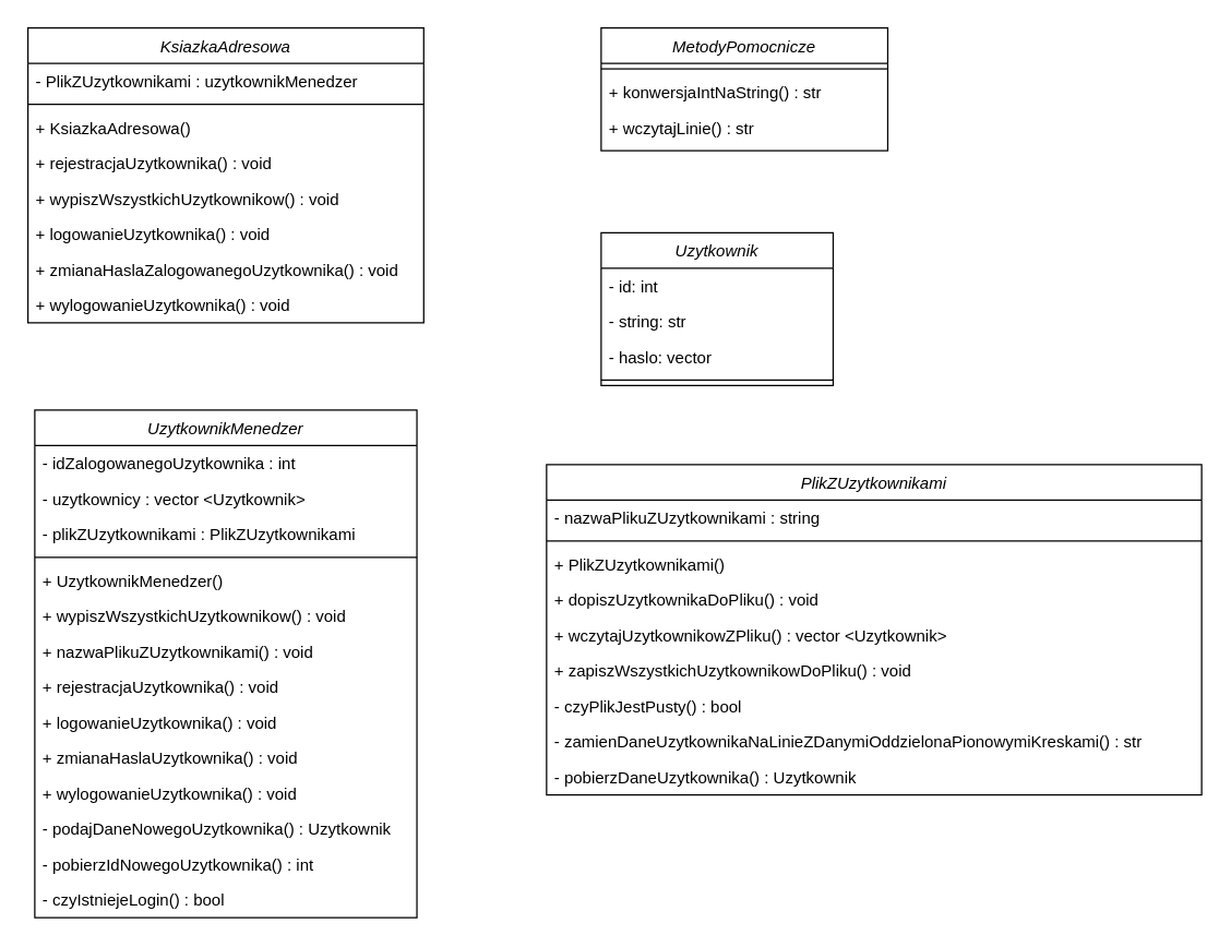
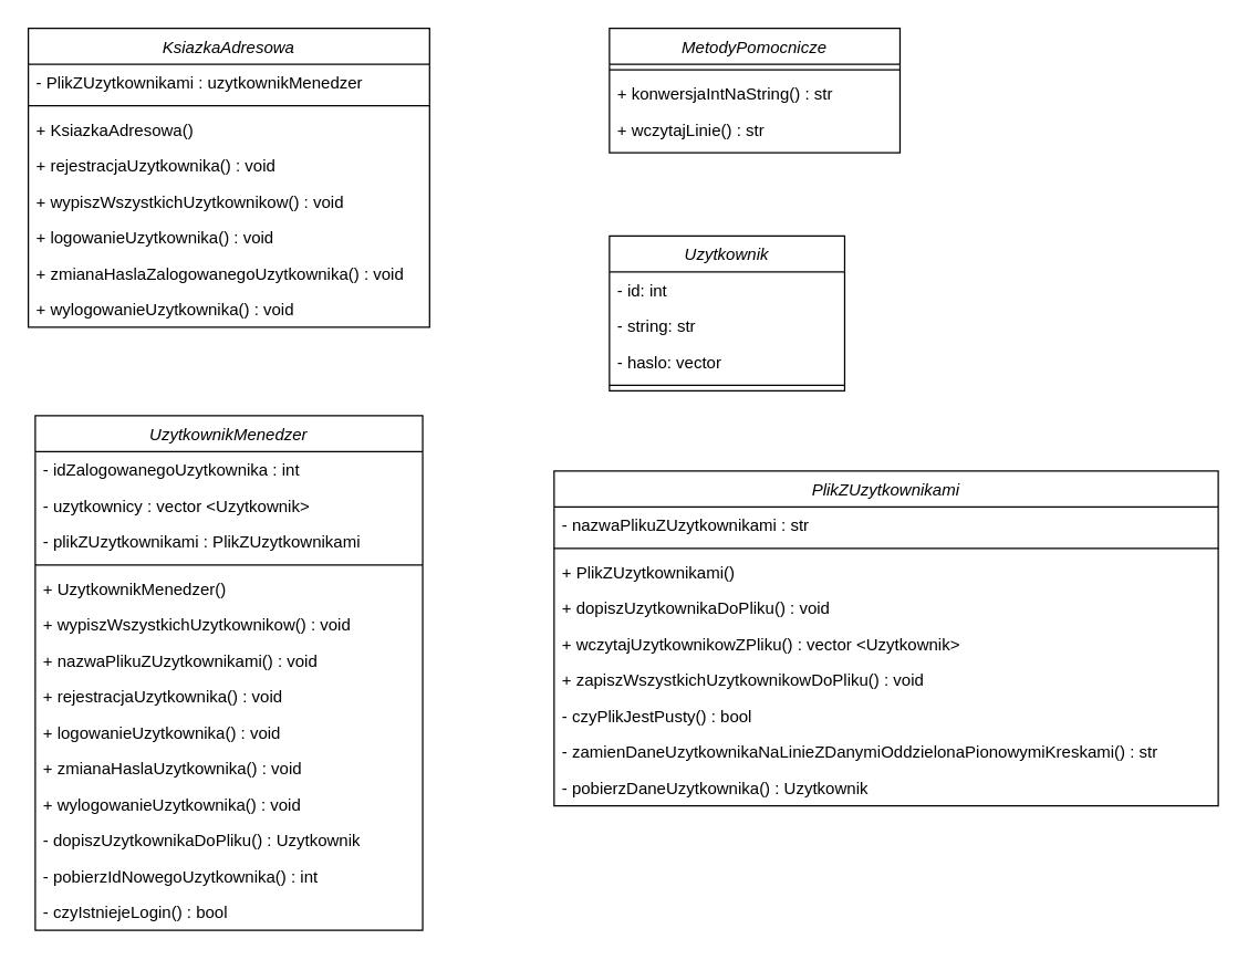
  <mxCell id="0" />
  <mxCell id="1" parent="0" />
  <mxCell id="2" value="KsiazkaAdresowa" style="swimlane;fontStyle=2;align=center;verticalAlign=top;childLayout=stackLayout;horizontal=1;startSize=26;horizontalStack=0;resizeParent=1;resizeLast=0;collapsible=1;marginBottom=0;rounded=0;shadow=0;strokeWidth=1;" parent="1" vertex="1"><mxGeometry x="20" y="20" width="290" height="216" as="geometry"><mxRectangle x="230" y="140" width="160" height="26" as="alternateBounds" /></mxGeometry></mxCell>
  <mxCell id="3" value="- PlikZUzytkownikami : uzytkownikMenedzer" style="text;align=left;verticalAlign=top;spacingLeft=4;spacingRight=4;overflow=hidden;rotatable=0;points=[[0,0.5],[1,0.5]];portConstraint=eastwest;rounded=0;shadow=0;html=0;" parent="2" vertex="1"><mxGeometry y="26" width="290" height="26" as="geometry" /></mxCell>
  <mxCell id="4" value="" style="line;html=1;strokeWidth=1;align=left;verticalAlign=middle;spacingTop=-1;spacingLeft=3;spacingRight=3;rotatable=0;labelPosition=right;points=[];portConstraint=eastwest;" parent="2" vertex="1"><mxGeometry y="52" width="290" height="8" as="geometry" /></mxCell>
  <mxCell id="5" value="+ KsiazkaAdresowa()" style="text;align=left;verticalAlign=top;spacingLeft=4;spacingRight=4;overflow=hidden;rotatable=0;points=[[0,0.5],[1,0.5]];portConstraint=eastwest;" parent="2" vertex="1"><mxGeometry y="60" width="290" height="26" as="geometry" /></mxCell>
  <mxCell id="6" value="+ rejestracjaUzytkownika() : void" style="text;align=left;verticalAlign=top;spacingLeft=4;spacingRight=4;overflow=hidden;rotatable=0;points=[[0,0.5],[1,0.5]];portConstraint=eastwest;" parent="2" vertex="1"><mxGeometry y="86" width="290" height="26" as="geometry" /></mxCell>
  <mxCell id="7" value="+ wypiszWszystkichUzytkownikow() : void" style="text;align=left;verticalAlign=top;spacingLeft=4;spacingRight=4;overflow=hidden;rotatable=0;points=[[0,0.5],[1,0.5]];portConstraint=eastwest;" parent="2" vertex="1"><mxGeometry y="112" width="290" height="26" as="geometry" /></mxCell>
  <mxCell id="8" value="+ logowanieUzytkownika() : void" style="text;align=left;verticalAlign=top;spacingLeft=4;spacingRight=4;overflow=hidden;rotatable=0;points=[[0,0.5],[1,0.5]];portConstraint=eastwest;" vertex="1" parent="2"><mxGeometry y="138" width="290" height="26" as="geometry" /></mxCell>
  <mxCell id="9" value="+ zmianaHaslaZalogowanegoUzytkownika() : void" style="text;align=left;verticalAlign=top;spacingLeft=4;spacingRight=4;overflow=hidden;rotatable=0;points=[[0,0.5],[1,0.5]];portConstraint=eastwest;" vertex="1" parent="2"><mxGeometry y="164" width="290" height="26" as="geometry" /></mxCell>
  <mxCell id="10" value="+ wylogowanieUzytkownika() : void" style="text;align=left;verticalAlign=top;spacingLeft=4;spacingRight=4;overflow=hidden;rotatable=0;points=[[0,0.5],[1,0.5]];portConstraint=eastwest;" parent="2" vertex="1"><mxGeometry y="190" width="290" height="26" as="geometry" /></mxCell>
  <mxCell id="11" value="Uzytkownik" style="swimlane;fontStyle=2;align=center;verticalAlign=top;childLayout=stackLayout;horizontal=1;startSize=26;horizontalStack=0;resizeParent=1;resizeLast=0;collapsible=1;marginBottom=0;rounded=0;shadow=0;strokeWidth=1;" parent="1" vertex="1"><mxGeometry x="440" y="170" width="170" height="112" as="geometry"><mxRectangle x="230" y="140" width="160" height="26" as="alternateBounds" /></mxGeometry></mxCell>
  <mxCell id="12" value="- id: int" style="text;align=left;verticalAlign=top;spacingLeft=4;spacingRight=4;overflow=hidden;rotatable=0;points=[[0,0.5],[1,0.5]];portConstraint=eastwest;" parent="11" vertex="1"><mxGeometry y="26" width="170" height="26" as="geometry" /></mxCell>
  <mxCell id="13" value="- string: str" style="text;align=left;verticalAlign=top;spacingLeft=4;spacingRight=4;overflow=hidden;rotatable=0;points=[[0,0.5],[1,0.5]];portConstraint=eastwest;rounded=0;shadow=0;html=0;" parent="11" vertex="1"><mxGeometry y="52" width="170" height="26" as="geometry" /></mxCell>
  <mxCell id="14" value="- haslo: vector" style="text;align=left;verticalAlign=top;spacingLeft=4;spacingRight=4;overflow=hidden;rotatable=0;points=[[0,0.5],[1,0.5]];portConstraint=eastwest;rounded=0;shadow=0;html=0;" parent="11" vertex="1"><mxGeometry y="78" width="170" height="26" as="geometry" /></mxCell>
  <mxCell id="15" value="" style="line;html=1;strokeWidth=1;align=left;verticalAlign=middle;spacingTop=-1;spacingLeft=3;spacingRight=3;rotatable=0;labelPosition=right;points=[];portConstraint=eastwest;" parent="11" vertex="1"><mxGeometry y="104" width="170" height="8" as="geometry" /></mxCell>
  <mxCell id="16" value="UzytkownikMenedzer" style="swimlane;fontStyle=2;align=center;verticalAlign=top;childLayout=stackLayout;horizontal=1;startSize=26;horizontalStack=0;resizeParent=1;resizeLast=0;collapsible=1;marginBottom=0;rounded=0;shadow=0;strokeWidth=1;" parent="1" vertex="1"><mxGeometry x="25" y="300" width="280" height="372" as="geometry"><mxRectangle x="230" y="140" width="160" height="26" as="alternateBounds" /></mxGeometry></mxCell>
  <mxCell id="17" value="- idZalogowanegoUzytkownika : int" style="text;align=left;verticalAlign=top;spacingLeft=4;spacingRight=4;overflow=hidden;rotatable=0;points=[[0,0.5],[1,0.5]];portConstraint=eastwest;" parent="16" vertex="1"><mxGeometry y="26" width="280" height="26" as="geometry" /></mxCell>
  <mxCell id="18" value="- uzytkownicy : vector &lt;Uzytkownik&gt;" style="text;align=left;verticalAlign=top;spacingLeft=4;spacingRight=4;overflow=hidden;rotatable=0;points=[[0,0.5],[1,0.5]];portConstraint=eastwest;rounded=0;shadow=0;html=0;" parent="16" vertex="1"><mxGeometry y="52" width="280" height="26" as="geometry" /></mxCell>
  <mxCell id="19" value="- plikZUzytkownikami : PlikZUzytkownikami" style="text;align=left;verticalAlign=top;spacingLeft=4;spacingRight=4;overflow=hidden;rotatable=0;points=[[0,0.5],[1,0.5]];portConstraint=eastwest;rounded=0;shadow=0;html=0;" parent="16" vertex="1"><mxGeometry y="78" width="280" height="26" as="geometry" /></mxCell>
  <mxCell id="20" value="" style="line;html=1;strokeWidth=1;align=left;verticalAlign=middle;spacingTop=-1;spacingLeft=3;spacingRight=3;rotatable=0;labelPosition=right;points=[];portConstraint=eastwest;" parent="16" vertex="1"><mxGeometry y="104" width="280" height="8" as="geometry" /></mxCell>
  <mxCell id="21" value="+ UzytkownikMenedzer()" style="text;align=left;verticalAlign=top;spacingLeft=4;spacingRight=4;overflow=hidden;rotatable=0;points=[[0,0.5],[1,0.5]];portConstraint=eastwest;" parent="16" vertex="1"><mxGeometry y="112" width="280" height="26" as="geometry" /></mxCell>
  <mxCell id="22" value="+ wypiszWszystkichUzytkownikow() : void" style="text;align=left;verticalAlign=top;spacingLeft=4;spacingRight=4;overflow=hidden;rotatable=0;points=[[0,0.5],[1,0.5]];portConstraint=eastwest;" parent="16" vertex="1"><mxGeometry y="138" width="280" height="26" as="geometry" /></mxCell>
  <mxCell id="23" value="+ nazwaPlikuZUzytkownikami() : void" style="text;align=left;verticalAlign=top;spacingLeft=4;spacingRight=4;overflow=hidden;rotatable=0;points=[[0,0.5],[1,0.5]];portConstraint=eastwest;" parent="16" vertex="1"><mxGeometry y="164" width="280" height="26" as="geometry" /></mxCell>
  <mxCell id="24" value="+ rejestracjaUzytkownika() : void" style="text;align=left;verticalAlign=top;spacingLeft=4;spacingRight=4;overflow=hidden;rotatable=0;points=[[0,0.5],[1,0.5]];portConstraint=eastwest;" vertex="1" parent="16"><mxGeometry y="190" width="280" height="26" as="geometry" /></mxCell>
  <mxCell id="25" value="+ logowanieUzytkownika() : void" style="text;align=left;verticalAlign=top;spacingLeft=4;spacingRight=4;overflow=hidden;rotatable=0;points=[[0,0.5],[1,0.5]];portConstraint=eastwest;" vertex="1" parent="16"><mxGeometry y="216" width="280" height="26" as="geometry" /></mxCell>
  <mxCell id="26" value="+ zmianaHaslaUzytkownika() : void" style="text;align=left;verticalAlign=top;spacingLeft=4;spacingRight=4;overflow=hidden;rotatable=0;points=[[0,0.5],[1,0.5]];portConstraint=eastwest;" vertex="1" parent="16"><mxGeometry y="242" width="280" height="26" as="geometry" /></mxCell>
  <mxCell id="27" value="+ wylogowanieUzytkownika() : void" style="text;align=left;verticalAlign=top;spacingLeft=4;spacingRight=4;overflow=hidden;rotatable=0;points=[[0,0.5],[1,0.5]];portConstraint=eastwest;" parent="16" vertex="1"><mxGeometry y="268" width="280" height="26" as="geometry" /></mxCell>
- <mxCell id="28" value="- podajDaneNowegoUzytkownika() : Uzytkownik" style="text;align=left;verticalAlign=top;spacingLeft=4;spacingRight=4;overflow=hidden;rotatable=0;points=[[0,0.5],[1,0.5]];portConstraint=eastwest;" parent="16" vertex="1"><mxGeometry y="294" width="280" height="26" as="geometry" /></mxCell>
+ <mxCell id="28" value="- dopiszUzytkownikaDoPliku() : Uzytkownik" style="text;align=left;verticalAlign=top;spacingLeft=4;spacingRight=4;overflow=hidden;rotatable=0;points=[[0,0.5],[1,0.5]];portConstraint=eastwest;" parent="16" vertex="1"><mxGeometry y="294" width="280" height="26" as="geometry" /></mxCell>
  <mxCell id="29" value="- pobierzIdNowegoUzytkownika() : int" style="text;align=left;verticalAlign=top;spacingLeft=4;spacingRight=4;overflow=hidden;rotatable=0;points=[[0,0.5],[1,0.5]];portConstraint=eastwest;" parent="16" vertex="1"><mxGeometry y="320" width="280" height="26" as="geometry" /></mxCell>
  <mxCell id="30" value="- czyIstniejeLogin() : bool" style="text;align=left;verticalAlign=top;spacingLeft=4;spacingRight=4;overflow=hidden;rotatable=0;points=[[0,0.5],[1,0.5]];portConstraint=eastwest;" parent="16" vertex="1"><mxGeometry y="346" width="280" height="26" as="geometry" /></mxCell>
  <mxCell id="31" value="PlikZUzytkownikami" style="swimlane;fontStyle=2;align=center;verticalAlign=top;childLayout=stackLayout;horizontal=1;startSize=26;horizontalStack=0;resizeParent=1;resizeLast=0;collapsible=1;marginBottom=0;rounded=0;shadow=0;strokeWidth=1;" parent="1" vertex="1"><mxGeometry x="400" y="340" width="480" height="242" as="geometry"><mxRectangle x="230" y="140" width="160" height="26" as="alternateBounds" /></mxGeometry></mxCell>
- <mxCell id="32" value="- nazwaPlikuZUzytkownikami : string" style="text;align=left;verticalAlign=top;spacingLeft=4;spacingRight=4;overflow=hidden;rotatable=0;points=[[0,0.5],[1,0.5]];portConstraint=eastwest;rounded=0;shadow=0;html=0;" parent="31" vertex="1"><mxGeometry y="26" width="480" height="26" as="geometry" /></mxCell>
+ <mxCell id="32" value="- nazwaPlikuZUzytkownikami : str" style="text;align=left;verticalAlign=top;spacingLeft=4;spacingRight=4;overflow=hidden;rotatable=0;points=[[0,0.5],[1,0.5]];portConstraint=eastwest;rounded=0;shadow=0;html=0;" parent="31" vertex="1"><mxGeometry y="26" width="480" height="26" as="geometry" /></mxCell>
  <mxCell id="33" value="" style="line;html=1;strokeWidth=1;align=left;verticalAlign=middle;spacingTop=-1;spacingLeft=3;spacingRight=3;rotatable=0;labelPosition=right;points=[];portConstraint=eastwest;" parent="31" vertex="1"><mxGeometry y="52" width="480" height="8" as="geometry" /></mxCell>
  <mxCell id="34" value="+ PlikZUzytkownikami()" style="text;align=left;verticalAlign=top;spacingLeft=4;spacingRight=4;overflow=hidden;rotatable=0;points=[[0,0.5],[1,0.5]];portConstraint=eastwest;" parent="31" vertex="1"><mxGeometry y="60" width="480" height="26" as="geometry" /></mxCell>
  <mxCell id="35" value="+ dopiszUzytkownikaDoPliku() : void" style="text;align=left;verticalAlign=top;spacingLeft=4;spacingRight=4;overflow=hidden;rotatable=0;points=[[0,0.5],[1,0.5]];portConstraint=eastwest;" parent="31" vertex="1"><mxGeometry y="86" width="480" height="26" as="geometry" /></mxCell>
  <mxCell id="36" value="+ wczytajUzytkownikowZPliku() : vector &lt;Uzytkownik&gt;" style="text;align=left;verticalAlign=top;spacingLeft=4;spacingRight=4;overflow=hidden;rotatable=0;points=[[0,0.5],[1,0.5]];portConstraint=eastwest;" vertex="1" parent="31"><mxGeometry y="112" width="480" height="26" as="geometry" /></mxCell>
  <mxCell id="37" value="+ zapiszWszystkichUzytkownikowDoPliku() : void" style="text;align=left;verticalAlign=top;spacingLeft=4;spacingRight=4;overflow=hidden;rotatable=0;points=[[0,0.5],[1,0.5]];portConstraint=eastwest;" parent="31" vertex="1"><mxGeometry y="138" width="480" height="26" as="geometry" /></mxCell>
  <mxCell id="38" value="- czyPlikJestPusty() : bool" style="text;align=left;verticalAlign=top;spacingLeft=4;spacingRight=4;overflow=hidden;rotatable=0;points=[[0,0.5],[1,0.5]];portConstraint=eastwest;" parent="31" vertex="1"><mxGeometry y="164" width="480" height="26" as="geometry" /></mxCell>
  <mxCell id="39" value="- zamienDaneUzytkownikaNaLinieZDanymiOddzielonaPionowymiKreskami() : str" style="text;align=left;verticalAlign=top;spacingLeft=4;spacingRight=4;overflow=hidden;rotatable=0;points=[[0,0.5],[1,0.5]];portConstraint=eastwest;" parent="31" vertex="1"><mxGeometry y="190" width="480" height="26" as="geometry" /></mxCell>
  <mxCell id="40" value="- pobierzDaneUzytkownika() : Uzytkownik" style="text;align=left;verticalAlign=top;spacingLeft=4;spacingRight=4;overflow=hidden;rotatable=0;points=[[0,0.5],[1,0.5]];portConstraint=eastwest;" parent="31" vertex="1"><mxGeometry y="216" width="480" height="26" as="geometry" /></mxCell>
  <mxCell id="41" value="MetodyPomocnicze" style="swimlane;fontStyle=2;align=center;verticalAlign=top;childLayout=stackLayout;horizontal=1;startSize=26;horizontalStack=0;resizeParent=1;resizeLast=0;collapsible=1;marginBottom=0;rounded=0;shadow=0;strokeWidth=1;" parent="1" vertex="1"><mxGeometry x="440" y="20" width="210" height="90" as="geometry"><mxRectangle x="230" y="140" width="160" height="26" as="alternateBounds" /></mxGeometry></mxCell>
  <mxCell id="42" value="" style="line;html=1;strokeWidth=1;align=left;verticalAlign=middle;spacingTop=-1;spacingLeft=3;spacingRight=3;rotatable=0;labelPosition=right;points=[];portConstraint=eastwest;" parent="41" vertex="1"><mxGeometry y="26" width="210" height="8" as="geometry" /></mxCell>
  <mxCell id="43" value="+ konwersjaIntNaString() : str" style="text;align=left;verticalAlign=top;spacingLeft=4;spacingRight=4;overflow=hidden;rotatable=0;points=[[0,0.5],[1,0.5]];portConstraint=eastwest;" vertex="1" parent="41"><mxGeometry y="34" width="210" height="26" as="geometry" /></mxCell>
  <mxCell id="44" value="+ wczytajLinie() : str" style="text;align=left;verticalAlign=top;spacingLeft=4;spacingRight=4;overflow=hidden;rotatable=0;points=[[0,0.5],[1,0.5]];portConstraint=eastwest;" parent="41" vertex="1"><mxGeometry y="60" width="210" height="26" as="geometry" /></mxCell>
